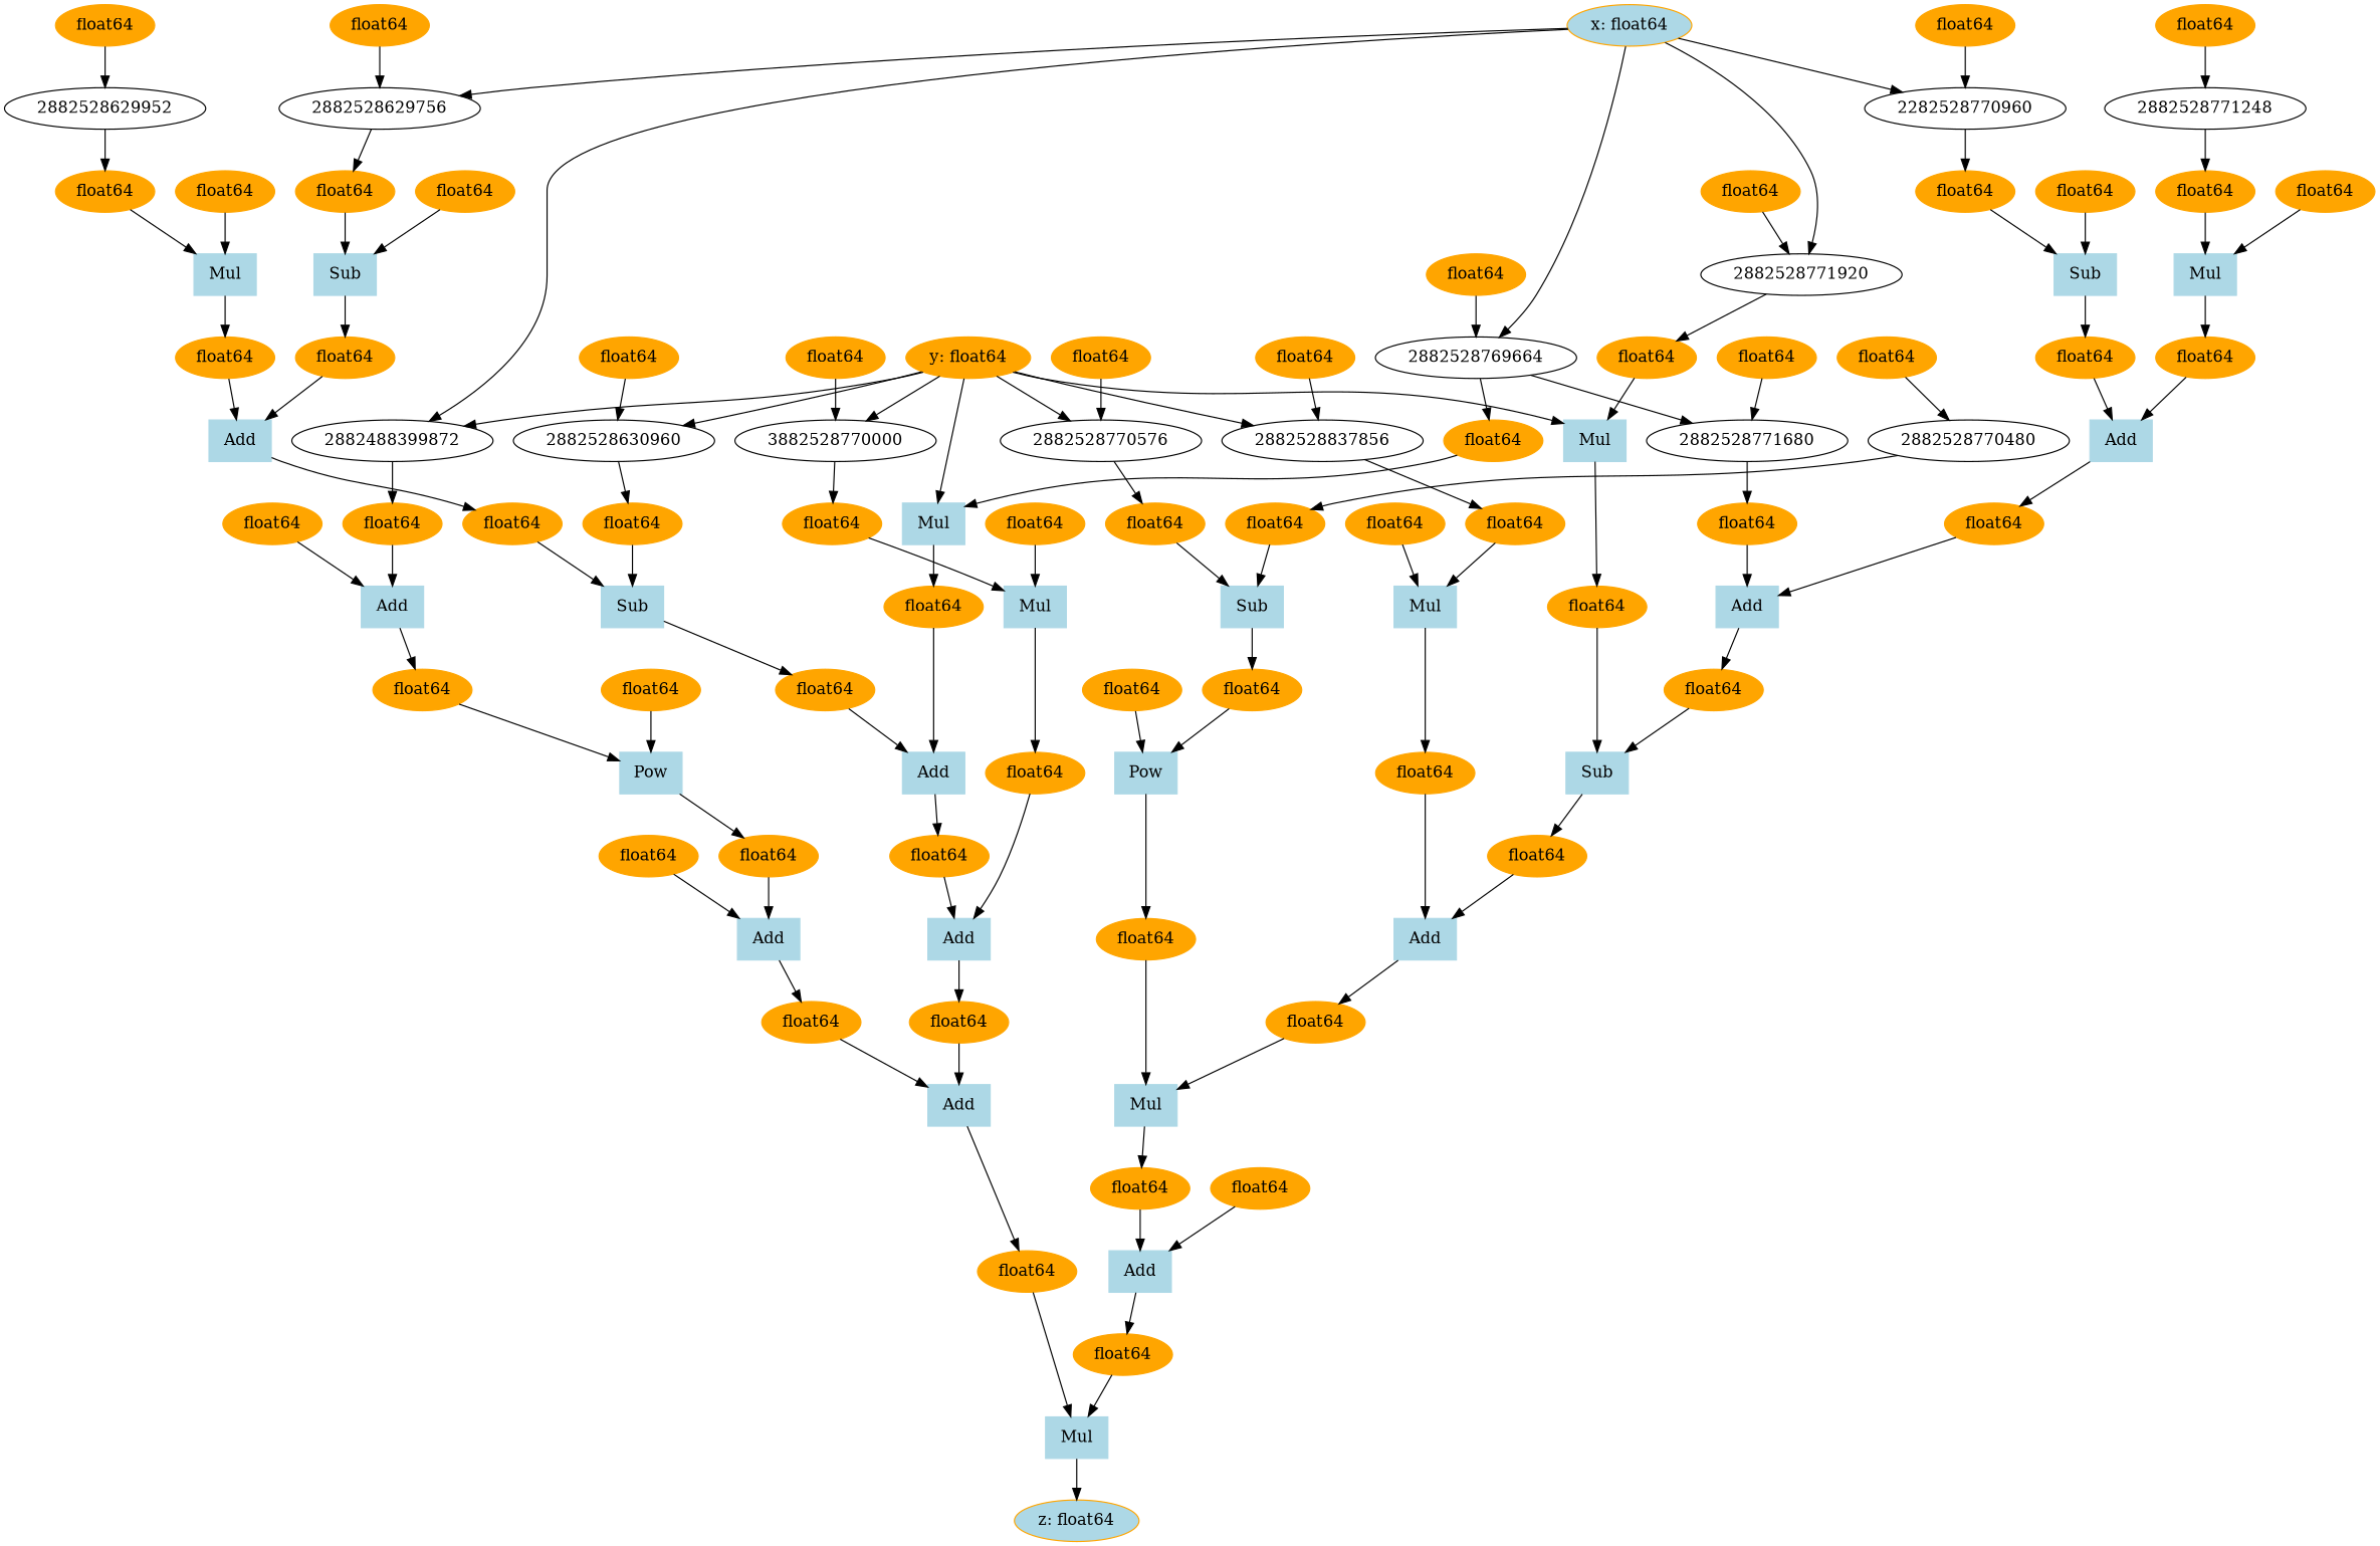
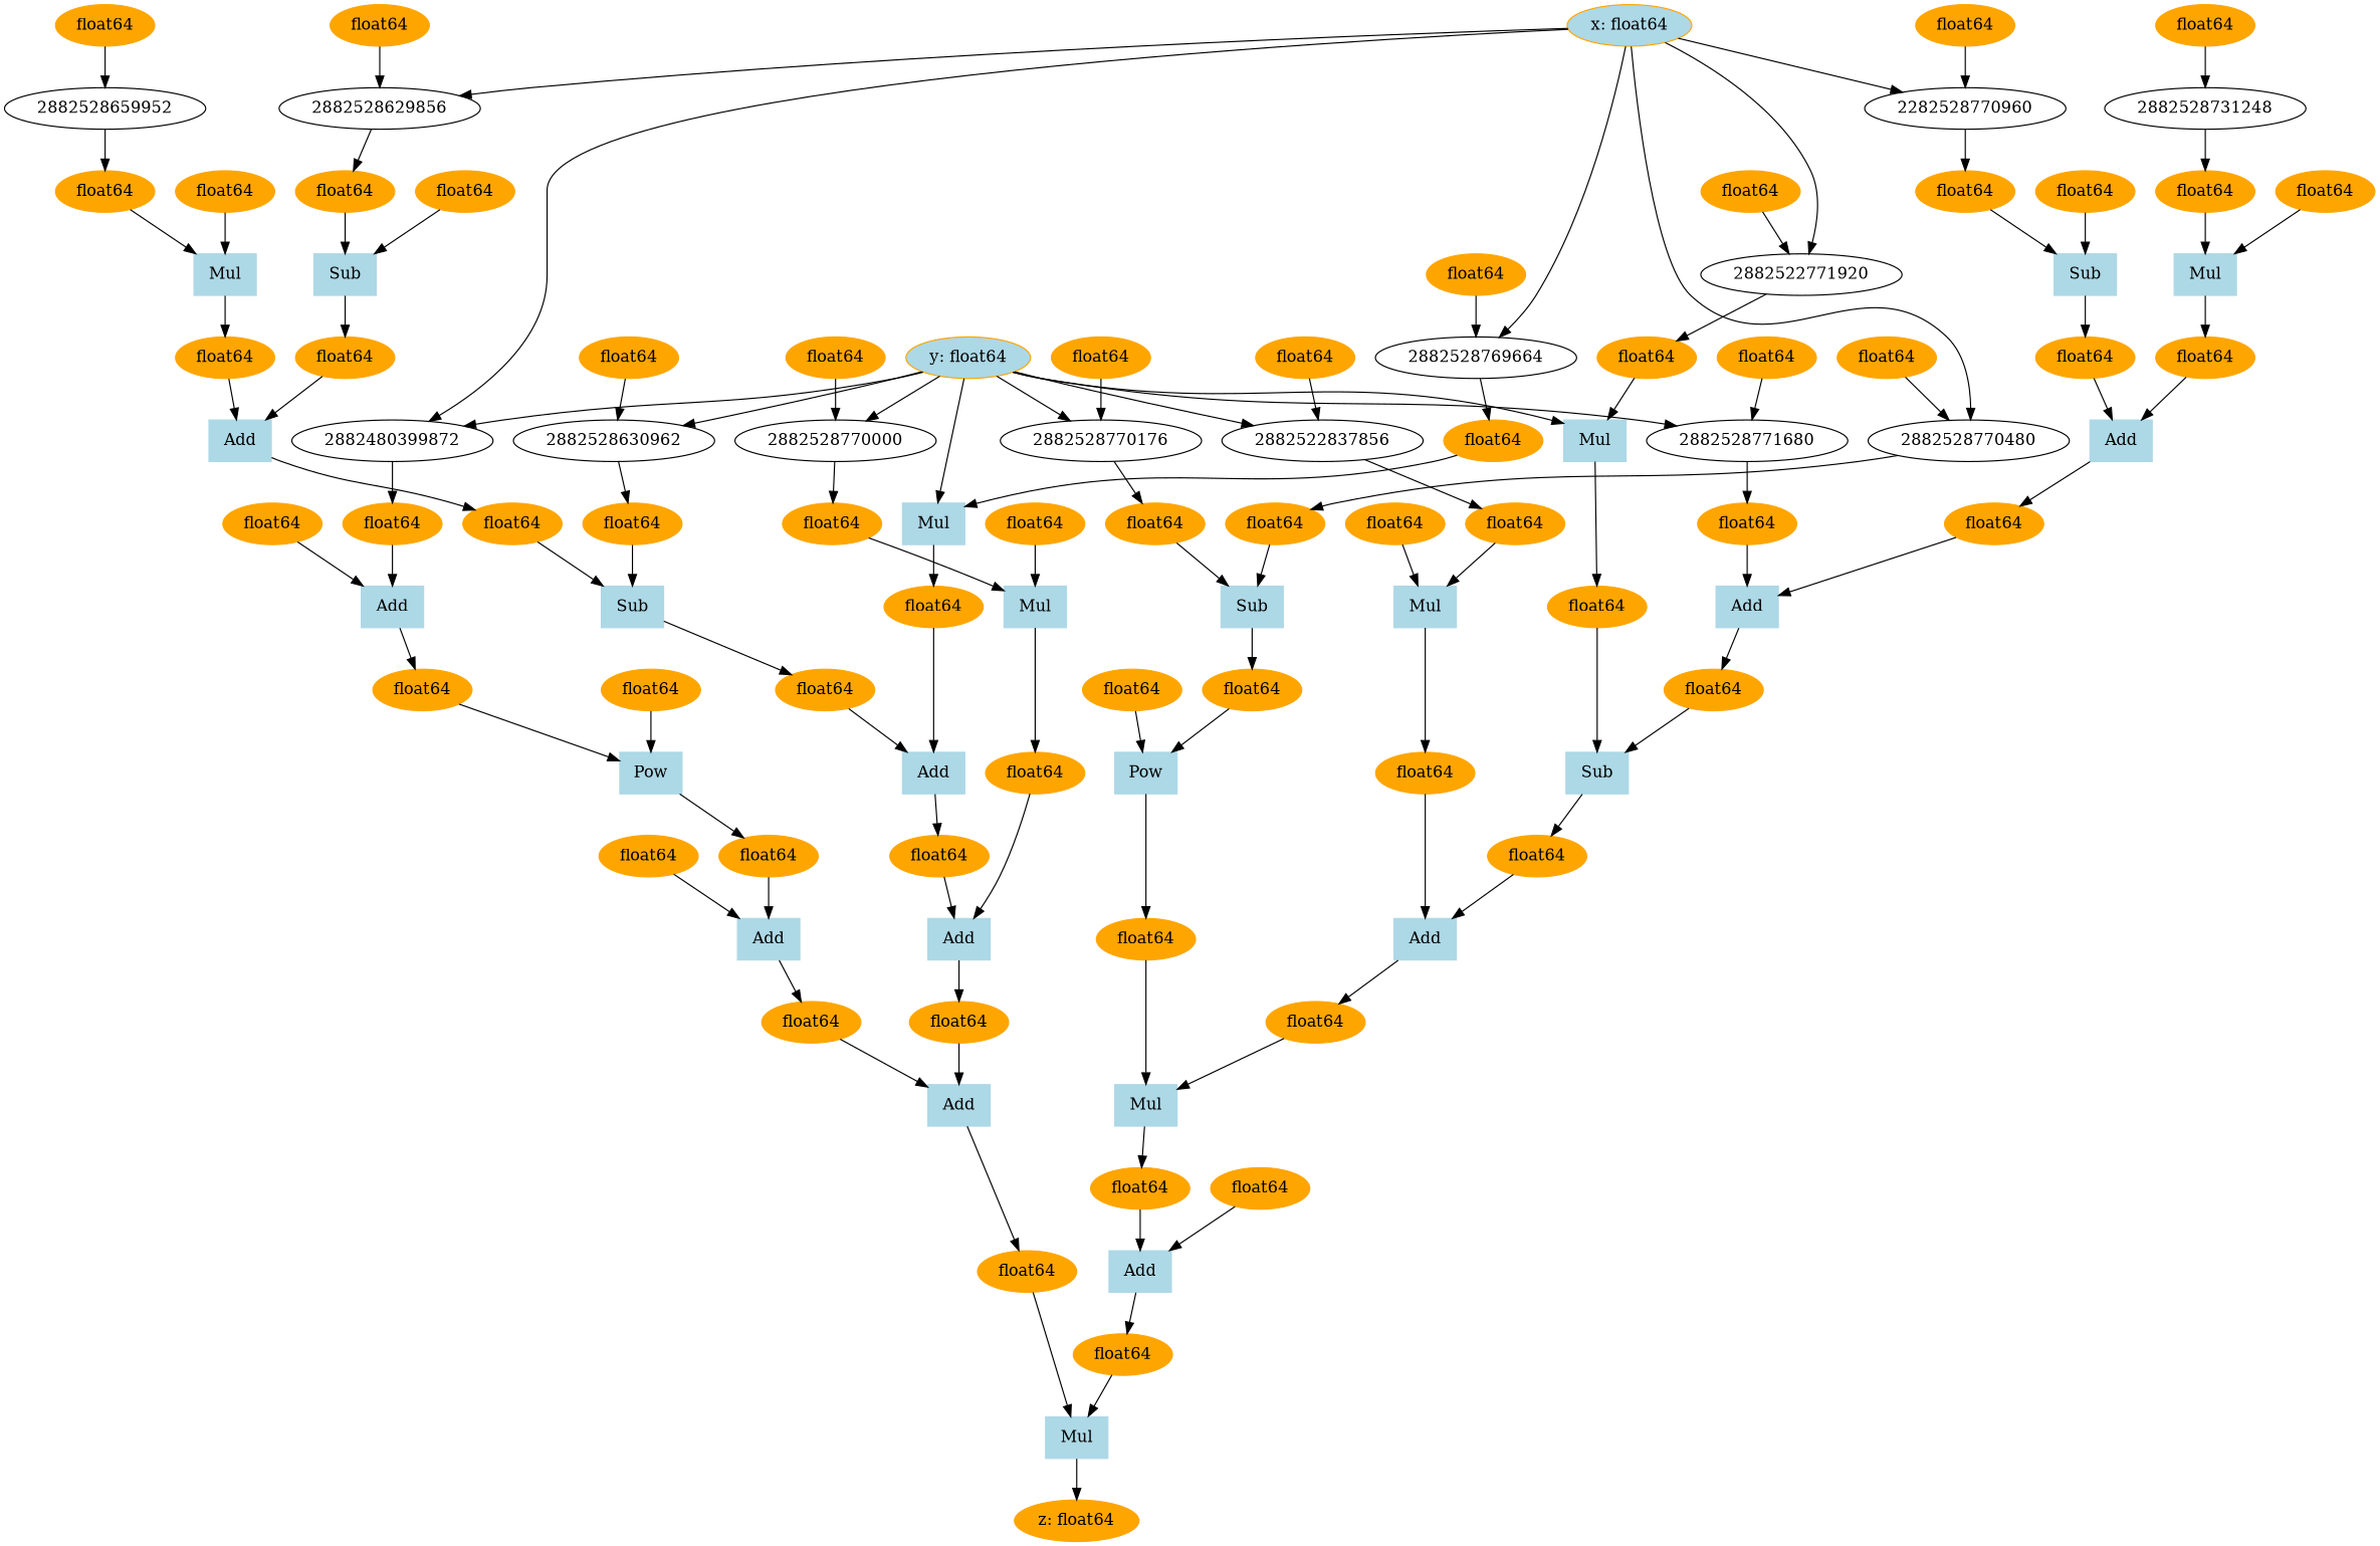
  digraph {
    node [color=orange style=filled]
-   n1 [label="z: float64" fillcolor=lightblue]
+   n1 [label="z: float64"]
    n2 [color=lightblue label=Mul shape=box]
    n3 [label=float64]
    n4 [color=lightblue label=Add shape=box]
    n5 [label=float64]
    n6 [color=lightblue label=Add shape=box]
    n7 [label=float64]
    n8 [color=lightblue label=Mul shape=box]
    n9 [label=float64]
    n10 [label=float64]
    n11 [color=lightblue label=Pow shape=box]
    n12 [label=float64]
    n13 [color=lightblue label=Add shape=box]
    n14 [label=float64]
    n15 [color=lightblue label=Sub shape=box]
    n16 [label=float64]
    n17 [color=lightblue label=Mul shape=box]
    n18 [label=float64]
-   2882528837856 [color="" style=""]
+   2882528837856 [label=2882522837856 color="" style=""]
    n20 [label=float64]
-   n21 [label="y: float64"]
+   n21 [label="y: float64" fillcolor=lightblue]
    n22 [color=lightblue label=Mul shape=box]
    2882528771680 [color="" style=""]
-   2882528770576 [color="" style=""]
-   2882528770000 [label=3882528770000 color="" style=""]
+   2882528770576 [label=2882528770176 color="" style=""]
+   2882528770000 [color="" style=""]
    n26 [color=lightblue label=Mul shape=box]
-   2882528630960 [color="" style=""]
-   2882488399872 [color="" style=""]
+   2882528630960 [label=2882528630962 color="" style=""]
+   2882488399872 [label=2882480399872 color="" style=""]
    n29 [label=float64]
    n30 [label=float64]
    n31 [label=float64]
    n32 [label=float64]
    n33 [label=float64]
    n34 [label=float64]
    n35 [label=float64]
    n36 [label=float64]
    n37 [label=float64]
    n38 [color=lightblue label=Add shape=box]
    n39 [label=float64]
-   2882528771920 [color="" style=""]
+   2882528771920 [label=2882522771920 color="" style=""]
    n41 [fillcolor=lightblue label="x: float64"]
    n42 [label=2282528770960 color="" style=""]
    2882528770480 [color="" style=""]
    2882528769664 [color="" style=""]
-   2882528629856 [label=2882528629756 color="" style=""]
-   2882528771248 [color="" style=""]
+   2882528629856 [color="" style=""]
+   2882528771248 [label=2882528731248 color="" style=""]
    n47 [label=float64]
    n48 [label=float64]
    n49 [label=float64]
    n50 [label=float64]
-   2882528629952 [color="" style=""]
+   2882528629952 [label=2882528659952 color="" style=""]
    n52 [label=float64]
    n53 [label=float64]
    n54 [label=float64]
    n55 [label=float64]
    n56 [color=lightblue label=Add shape=box]
    n57 [label=float64]
    n58 [label=float64]
    n59 [color=lightblue label=Sub shape=box]
    n60 [label=float64]
    n61 [color=lightblue label=Mul shape=box]
    n62 [label=float64]
    n63 [label=float64]
    n64 [label=float64]
    n65 [label=float64]
    n66 [label=float64]
    n67 [color=lightblue label=Sub shape=box]
    n68 [label=float64]
    n69 [label=float64]
    n70 [label=float64]
    n71 [label=float64]
    n72 [color=lightblue label=Add shape=box]
    n73 [label=float64]
    n74 [color=lightblue label=Add shape=box]
    n75 [label=float64]
    n76 [color=lightblue label=Add shape=box]
    n77 [label=float64]
    n78 [color=lightblue label=Mul shape=box]
    n79 [label=float64]
    n80 [label=float64]
    n81 [label=float64]
    n82 [color=lightblue label=Sub shape=box]
    n83 [label=float64]
    n84 [label=float64]
    n85 [color=lightblue label=Add shape=box]
    n86 [label=float64]
    n87 [label=float64]
    n88 [color=lightblue label=Sub shape=box]
    n89 [label=float64]
    n90 [color=lightblue label=Mul shape=box]
    n91 [label=float64]
    n92 [label=float64]
    n93 [label=float64]
    n94 [label=float64]
    n95 [label=float64]
    n96 [color=lightblue label=Pow shape=box]
    n97 [label=float64]
    n98 [label=float64]
    n99 [color=lightblue label=Add shape=box]
    n100 [label=float64]
    n101 [label=float64]
    n2 -> n1
    n3 -> n2
    n4 -> n3
    n5 -> n2
    n6 -> n5
    n7 -> n6
    n8 -> n7
    n9 -> n6
    n10 -> n8
    n11 -> n10
    n12 -> n8
    n13 -> n12
    n14 -> n13
    n15 -> n14
    n16 -> n13
    n17 -> n16
    n18 -> n17
    2882528837856 -> n18
    n20 -> n17
    n21 -> 2882528837856
    n21 -> n22
-   2882528769664 -> 2882528771680
+   n21 -> 2882528771680
    n21 -> 2882528770576
    n21 -> 2882528770000
    n21 -> n26
    n21 -> 2882528630960
    n21 -> 2882488399872
    n22 -> n29
    2882528771680 -> n30
    2882528770576 -> n31
    2882528770000 -> n32
    n26 -> n33
    2882528630960 -> n34
    2882488399872 -> n35
    n29 -> n15
    n30 -> n38
    n31 -> n67
    n32 -> n78
    n33 -> n76
    n34 -> n82
    n35 -> n99
    n36 -> 2882528837856
    n37 -> n15
    n38 -> n37
    n39 -> n22
    2882528771920 -> n39
    n41 -> 2882488399872
    n41 -> 2882528771920
    n41 -> n42
+   n41 -> 2882528770480
    n41 -> 2882528769664
    n41 -> 2882528629856
    n42 -> n48
    2882528770480 -> n49
    2882528769664 -> n50
    2882528629856 -> n53
    2882528771248 -> n47
    n47 -> n61
    n48 -> n59
    n49 -> n67
    n50 -> n26
    2882528629952 -> n52
    n52 -> n90
    n53 -> n88
    n54 -> 2882528771920
    n55 -> n38
    n56 -> n55
    n57 -> 2882528771680
    n58 -> n56
    n59 -> n58
    n60 -> n56
    n61 -> n60
    n62 -> n61
    n63 -> 2882528771248
    n64 -> n59
    n65 -> n42
    n66 -> n11
    n67 -> n66
    n68 -> n11
    n69 -> 2882528770576
    n70 -> 2882528770480
    n71 -> n4
    n72 -> n71
    n73 -> n4
    n74 -> n73
    n75 -> n74
    n76 -> n75
    n77 -> n74
    n78 -> n77
    n79 -> n78
    n80 -> 2882528770000
    n81 -> n76
    n82 -> n81
    n83 -> 2882528769664
    n84 -> n82
    n85 -> n84
    n86 -> 2882528630960
    n87 -> n85
    n88 -> n87
    n89 -> n85
    n90 -> n89
    n91 -> n90
    n92 -> 2882528629952
    n93 -> n88
    n94 -> 2882528629856
    n95 -> n72
    n96 -> n95
    n97 -> n72
    n98 -> n96
    n99 -> n98
    n100 -> n96
    n101 -> n99
  }
